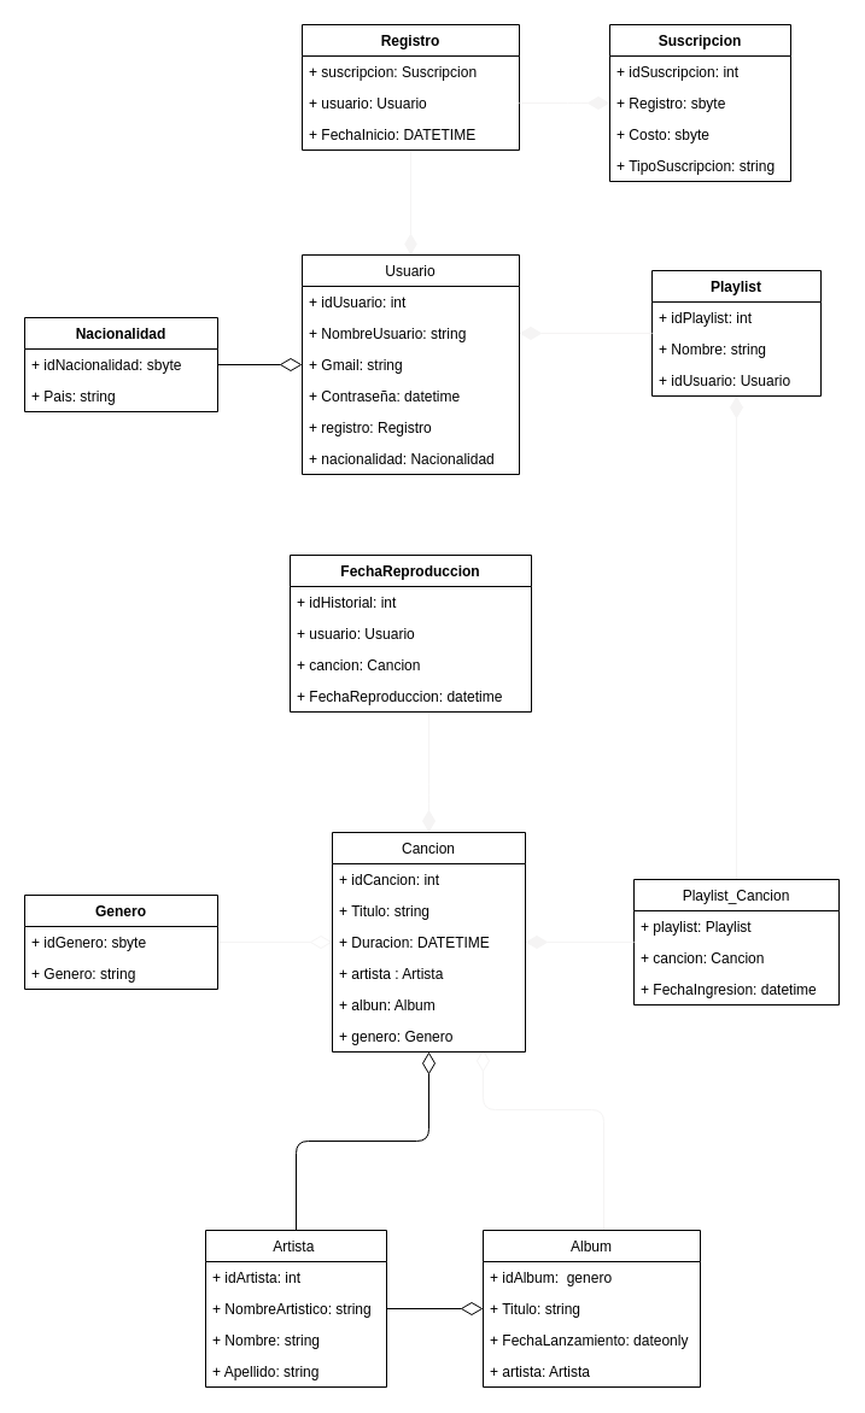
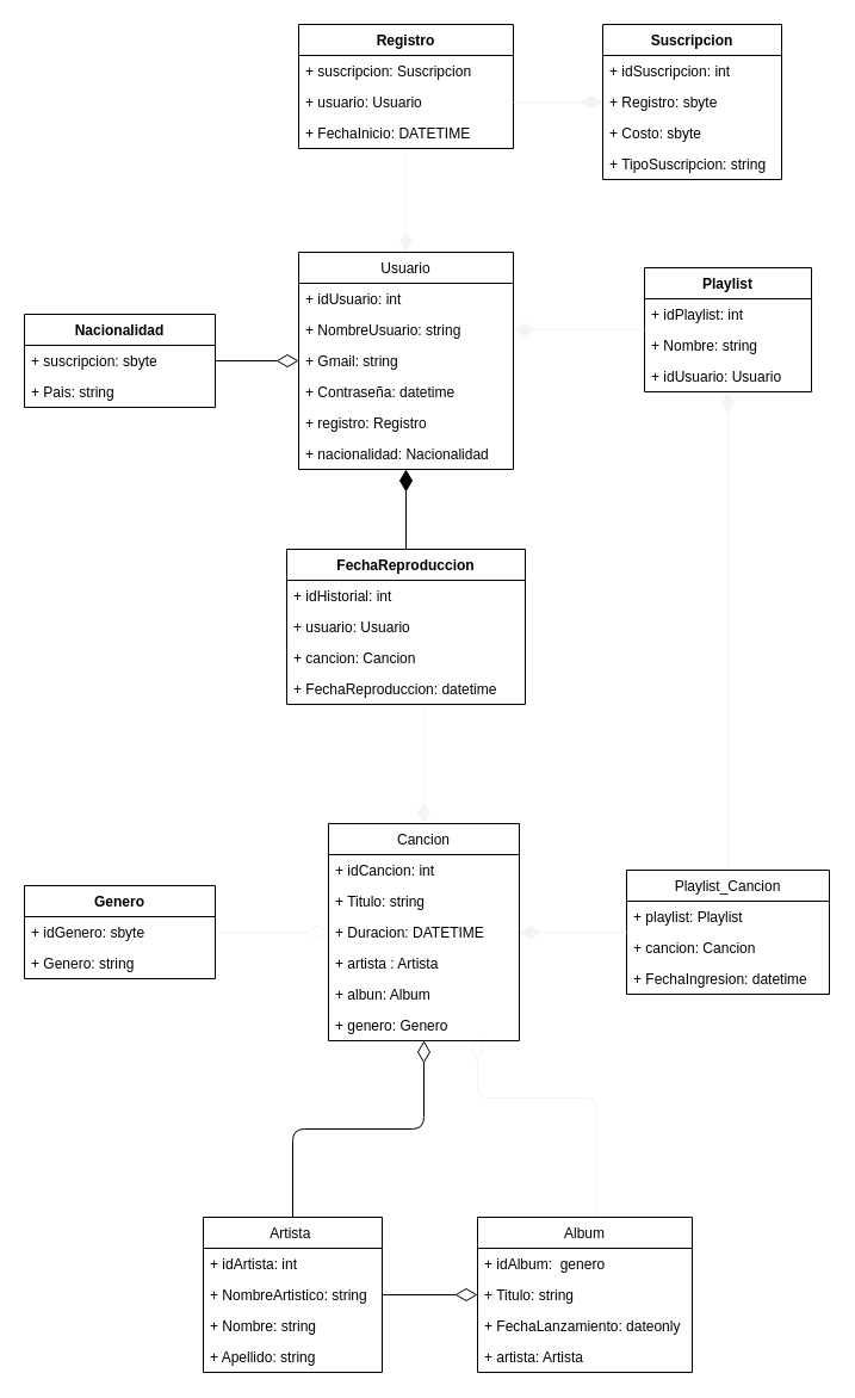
  <mxCell id="0" />
  <mxCell id="1" parent="0" />
  <mxCell id="2" style="edgeStyle=orthogonalEdgeStyle;html=1;strokeColor=#f5f4f4;strokeWidth=1;startArrow=none;startFill=0;startSize=6;jumpSize=3;endArrow=diamondThin;endFill=0;endSize=16;" parent="1" source="3" target="23" edge="1"><mxGeometry relative="1" as="geometry" /></mxCell>
  <mxCell id="3" value="Genero" style="swimlane;fontStyle=1;childLayout=stackLayout;horizontal=1;startSize=26;fillColor=none;horizontalStack=0;resizeParent=1;resizeParentMax=0;resizeLast=0;collapsible=1;marginBottom=0;" parent="1" vertex="1"><mxGeometry x="20" y="742" width="160" height="78" as="geometry"><mxRectangle x="70" y="110" width="80" height="30" as="alternateBounds" /></mxGeometry></mxCell>
  <mxCell id="4" value="+ idGenero: sbyte&#10;" style="text;strokeColor=none;fillColor=none;align=left;verticalAlign=top;spacingLeft=4;spacingRight=4;overflow=hidden;rotatable=0;points=[[0,0.5],[1,0.5]];portConstraint=eastwest;" parent="3" vertex="1"><mxGeometry y="26" width="160" height="26" as="geometry" /></mxCell>
  <mxCell id="5" value="+ Genero: string" style="text;strokeColor=none;fillColor=none;align=left;verticalAlign=top;spacingLeft=4;spacingRight=4;overflow=hidden;rotatable=0;points=[[0,0.5],[1,0.5]];portConstraint=eastwest;" parent="3" vertex="1"><mxGeometry y="52" width="160" height="26" as="geometry" /></mxCell>
  <mxCell id="6" value="Nacionalidad" style="swimlane;fontStyle=1;childLayout=stackLayout;horizontal=1;startSize=26;fillColor=none;horizontalStack=0;resizeParent=1;resizeParentMax=0;resizeLast=0;collapsible=1;marginBottom=0;" parent="1" vertex="1"><mxGeometry x="20" y="263" width="160" height="78" as="geometry"><mxRectangle x="660" y="140" width="110" height="30" as="alternateBounds" /></mxGeometry></mxCell>
- <mxCell id="7" value="+ idNacionalidad: sbyte &#10;" style="text;strokeColor=none;fillColor=none;align=left;verticalAlign=top;spacingLeft=4;spacingRight=4;overflow=hidden;rotatable=0;points=[[0,0.5],[1,0.5]];portConstraint=eastwest;" parent="6" vertex="1"><mxGeometry y="26" width="160" height="26" as="geometry" /></mxCell>
+ <mxCell id="7" value="+ suscripcion: sbyte &#10;" style="text;strokeColor=none;fillColor=none;align=left;verticalAlign=top;spacingLeft=4;spacingRight=4;overflow=hidden;rotatable=0;points=[[0,0.5],[1,0.5]];portConstraint=eastwest;" parent="6" vertex="1"><mxGeometry y="26" width="160" height="26" as="geometry" /></mxCell>
  <mxCell id="8" value="+ Pais: string" style="text;strokeColor=none;fillColor=none;align=left;verticalAlign=top;spacingLeft=4;spacingRight=4;overflow=hidden;rotatable=0;points=[[0,0.5],[1,0.5]];portConstraint=eastwest;" parent="6" vertex="1"><mxGeometry y="52" width="160" height="26" as="geometry" /></mxCell>
  <mxCell id="9" style="edgeStyle=none;jumpSize=3;html=1;strokeWidth=1;startArrow=none;startFill=0;endArrow=diamondThin;endFill=0;startSize=6;endSize=16;" edge="1" parent="1" source="11" target="17"><mxGeometry relative="1" as="geometry" /></mxCell>
  <mxCell id="10" style="edgeStyle=orthogonalEdgeStyle;jumpSize=3;html=1;strokeWidth=1;startArrow=none;startFill=0;endArrow=diamondThin;endFill=0;startSize=6;endSize=16;" edge="1" parent="1" source="11" target="23"><mxGeometry relative="1" as="geometry" /></mxCell>
  <mxCell id="11" value="Artista " style="swimlane;fontStyle=0;childLayout=stackLayout;horizontal=1;startSize=26;fillColor=none;horizontalStack=0;resizeParent=1;resizeParentMax=0;resizeLast=0;collapsible=1;marginBottom=0;" parent="1" vertex="1"><mxGeometry x="170" y="1020" width="150" height="130" as="geometry"><mxRectangle x="590" y="90" width="80" height="30" as="alternateBounds" /></mxGeometry></mxCell>
  <mxCell id="12" value="+ idArtista: int" style="text;strokeColor=none;fillColor=none;align=left;verticalAlign=top;spacingLeft=4;spacingRight=4;overflow=hidden;rotatable=0;points=[[0,0.5],[1,0.5]];portConstraint=eastwest;" parent="11" vertex="1"><mxGeometry y="26" width="150" height="26" as="geometry" /></mxCell>
  <mxCell id="13" value="+ NombreArtistico: string" style="text;strokeColor=none;fillColor=none;align=left;verticalAlign=top;spacingLeft=4;spacingRight=4;overflow=hidden;rotatable=0;points=[[0,0.5],[1,0.5]];portConstraint=eastwest;" parent="11" vertex="1"><mxGeometry y="52" width="150" height="26" as="geometry" /></mxCell>
  <mxCell id="14" value="+ Nombre: string" style="text;strokeColor=none;fillColor=none;align=left;verticalAlign=top;spacingLeft=4;spacingRight=4;overflow=hidden;rotatable=0;points=[[0,0.5],[1,0.5]];portConstraint=eastwest;" parent="11" vertex="1"><mxGeometry y="78" width="150" height="26" as="geometry" /></mxCell>
  <mxCell id="15" value="+ Apellido: string" style="text;strokeColor=none;fillColor=none;align=left;verticalAlign=top;spacingLeft=4;spacingRight=4;overflow=hidden;rotatable=0;points=[[0,0.5],[1,0.5]];portConstraint=eastwest;" parent="11" vertex="1"><mxGeometry y="104" width="150" height="26" as="geometry" /></mxCell>
  <mxCell id="16" style="edgeStyle=orthogonalEdgeStyle;html=1;strokeColor=#f5f4f4;strokeWidth=1;startArrow=none;startFill=0;endArrow=diamondThin;endFill=0;startSize=6;endSize=16;entryX=0.781;entryY=0.923;entryDx=0;entryDy=0;entryPerimeter=0;sourcePerimeterSpacing=0;jumpSize=3;" parent="1" source="17" target="29" edge="1"><mxGeometry relative="1" as="geometry"><mxPoint x="400" y="880" as="targetPoint" /><Array as="points"><mxPoint x="500" y="920" /><mxPoint x="400" y="920" /></Array></mxGeometry></mxCell>
  <mxCell id="17" value="Album" style="swimlane;fontStyle=0;childLayout=stackLayout;horizontal=1;startSize=26;fillColor=none;horizontalStack=0;resizeParent=1;resizeParentMax=0;resizeLast=0;collapsible=1;marginBottom=0;" parent="1" vertex="1"><mxGeometry x="400" y="1020" width="180" height="130" as="geometry" /></mxCell>
  <mxCell id="18" value="+ idAlbum:  genero" style="text;strokeColor=none;fillColor=none;align=left;verticalAlign=top;spacingLeft=4;spacingRight=4;overflow=hidden;rotatable=0;points=[[0,0.5],[1,0.5]];portConstraint=eastwest;" parent="17" vertex="1"><mxGeometry y="26" width="180" height="26" as="geometry" /></mxCell>
  <mxCell id="19" value="+ Titulo: string" style="text;strokeColor=none;fillColor=none;align=left;verticalAlign=top;spacingLeft=4;spacingRight=4;overflow=hidden;rotatable=0;points=[[0,0.5],[1,0.5]];portConstraint=eastwest;" parent="17" vertex="1"><mxGeometry y="52" width="180" height="26" as="geometry" /></mxCell>
  <mxCell id="20" value="+ FechaLanzamiento: dateonly" style="text;strokeColor=none;fillColor=none;align=left;verticalAlign=middle;spacingLeft=4;spacingRight=4;overflow=hidden;rotatable=0;points=[[0,0.5],[1,0.5]];portConstraint=eastwest;" parent="17" vertex="1"><mxGeometry y="78" width="180" height="26" as="geometry" /></mxCell>
  <mxCell id="21" value="+ artista: Artista" style="text;strokeColor=none;fillColor=none;align=left;verticalAlign=middle;spacingLeft=4;spacingRight=4;overflow=hidden;rotatable=0;points=[[0,0.5],[1,0.5]];portConstraint=eastwest;" parent="17" vertex="1"><mxGeometry y="104" width="180" height="26" as="geometry" /></mxCell>
  <mxCell id="22" style="edgeStyle=orthogonalEdgeStyle;html=1;strokeColor=#f5f4f4;strokeWidth=1;startArrow=diamondThin;startFill=1;startSize=16;endArrow=none;endFill=0;jumpSize=3;" parent="1" source="23" target="59" edge="1"><mxGeometry relative="1" as="geometry"><Array as="points"><mxPoint x="355" y="660" /><mxPoint x="355" y="660" /></Array></mxGeometry></mxCell>
  <mxCell id="23" value="Cancion" style="swimlane;fontStyle=0;childLayout=stackLayout;horizontal=1;startSize=26;fillColor=none;horizontalStack=0;resizeParent=1;resizeParentMax=0;resizeLast=0;collapsible=1;marginBottom=0;" parent="1" vertex="1"><mxGeometry x="275" y="690" width="160" height="182" as="geometry" /></mxCell>
  <mxCell id="24" value="+ idCancion: int" style="text;strokeColor=none;fillColor=none;align=left;verticalAlign=top;spacingLeft=4;spacingRight=4;overflow=hidden;rotatable=0;points=[[0,0.5],[1,0.5]];portConstraint=eastwest;" parent="23" vertex="1"><mxGeometry y="26" width="160" height="26" as="geometry" /></mxCell>
  <mxCell id="25" value="+ Titulo: string" style="text;strokeColor=none;fillColor=none;align=left;verticalAlign=top;spacingLeft=4;spacingRight=4;overflow=hidden;rotatable=0;points=[[0,0.5],[1,0.5]];portConstraint=eastwest;" parent="23" vertex="1"><mxGeometry y="52" width="160" height="26" as="geometry" /></mxCell>
  <mxCell id="26" value="+ Duracion: DATETIME" style="text;strokeColor=none;fillColor=none;align=left;verticalAlign=middle;spacingLeft=4;spacingRight=4;overflow=hidden;rotatable=0;points=[[0,0.5],[1,0.5]];portConstraint=eastwest;" parent="23" vertex="1"><mxGeometry y="78" width="160" height="26" as="geometry" /></mxCell>
  <mxCell id="27" value="+ artista : Artista" style="text;strokeColor=none;fillColor=none;align=left;verticalAlign=middle;spacingLeft=4;spacingRight=4;overflow=hidden;rotatable=0;points=[[0,0.5],[1,0.5]];portConstraint=eastwest;" parent="23" vertex="1"><mxGeometry y="104" width="160" height="26" as="geometry" /></mxCell>
  <mxCell id="28" value="+ albun: Album" style="text;strokeColor=none;fillColor=none;align=left;verticalAlign=middle;spacingLeft=4;spacingRight=4;overflow=hidden;rotatable=0;points=[[0,0.5],[1,0.5]];portConstraint=eastwest;" parent="23" vertex="1"><mxGeometry y="130" width="160" height="26" as="geometry" /></mxCell>
  <mxCell id="29" value="+ genero: Genero" style="text;strokeColor=none;fillColor=none;align=left;verticalAlign=middle;spacingLeft=4;spacingRight=4;overflow=hidden;rotatable=0;points=[[0,0.5],[1,0.5]];portConstraint=eastwest;" parent="23" vertex="1"><mxGeometry y="156" width="160" height="26" as="geometry" /></mxCell>
+ <mxCell id="30" style="edgeStyle=orthogonalEdgeStyle;html=1;entryX=0.5;entryY=0;entryDx=0;entryDy=0;strokeWidth=1;startArrow=diamondThin;startFill=1;startSize=16;endArrow=none;endFill=0;" parent="1" source="33" target="59" edge="1"><mxGeometry relative="1" as="geometry" /></mxCell>
  <mxCell id="31" style="edgeStyle=orthogonalEdgeStyle;html=1;strokeColor=#f5f4f4;strokeWidth=1;startArrow=diamondThin;startFill=1;endArrow=none;endFill=0;startSize=15;endSize=6;sourcePerimeterSpacing=0;" parent="1" source="33" target="49" edge="1"><mxGeometry relative="1" as="geometry" /></mxCell>
  <mxCell id="32" style="edgeStyle=none;html=1;entryX=1;entryY=0.5;entryDx=0;entryDy=0;startArrow=diamondThin;startFill=0;endArrow=none;endFill=0;startSize=16;" parent="1" source="33" target="7" edge="1"><mxGeometry relative="1" as="geometry" /></mxCell>
  <mxCell id="33" value="Usuario" style="swimlane;fontStyle=0;childLayout=stackLayout;horizontal=1;startSize=26;fillColor=none;horizontalStack=0;resizeParent=1;resizeParentMax=0;resizeLast=0;collapsible=1;marginBottom=0;" parent="1" vertex="1"><mxGeometry x="250" y="211" width="180" height="182" as="geometry" /></mxCell>
  <mxCell id="34" value="+ idUsuario: int" style="text;strokeColor=none;fillColor=none;align=left;verticalAlign=top;spacingLeft=4;spacingRight=4;overflow=hidden;rotatable=0;points=[[0,0.5],[1,0.5]];portConstraint=eastwest;" parent="33" vertex="1"><mxGeometry y="26" width="180" height="26" as="geometry" /></mxCell>
  <mxCell id="35" value="+ NombreUsuario: string" style="text;strokeColor=none;fillColor=none;align=left;verticalAlign=top;spacingLeft=4;spacingRight=4;overflow=hidden;rotatable=0;points=[[0,0.5],[1,0.5]];portConstraint=eastwest;" parent="33" vertex="1"><mxGeometry y="52" width="180" height="26" as="geometry" /></mxCell>
  <mxCell id="36" value="+ Gmail: string" style="text;strokeColor=none;fillColor=none;align=left;verticalAlign=top;spacingLeft=4;spacingRight=4;overflow=hidden;rotatable=0;points=[[0,0.5],[1,0.5]];portConstraint=eastwest;" parent="33" vertex="1"><mxGeometry y="78" width="180" height="26" as="geometry" /></mxCell>
  <mxCell id="37" value="+ Contraseña: datetime" style="text;strokeColor=none;fillColor=none;align=left;verticalAlign=top;spacingLeft=4;spacingRight=4;overflow=hidden;rotatable=0;points=[[0,0.5],[1,0.5]];portConstraint=eastwest;" parent="33" vertex="1"><mxGeometry y="104" width="180" height="26" as="geometry" /></mxCell>
  <mxCell id="38" value="+ registro: Registro" style="text;strokeColor=none;fillColor=none;align=left;verticalAlign=top;spacingLeft=4;spacingRight=4;overflow=hidden;rotatable=0;points=[[0,0.5],[1,0.5]];portConstraint=eastwest;" parent="33" vertex="1"><mxGeometry y="130" width="180" height="26" as="geometry" /></mxCell>
  <mxCell id="39" value="+ nacionalidad: Nacionalidad" style="text;strokeColor=none;fillColor=none;align=left;verticalAlign=top;spacingLeft=4;spacingRight=4;overflow=hidden;rotatable=0;points=[[0,0.5],[1,0.5]];portConstraint=eastwest;" parent="33" vertex="1"><mxGeometry y="156" width="180" height="26" as="geometry" /></mxCell>
  <mxCell id="40" style="edgeStyle=orthogonalEdgeStyle;html=1;entryX=0.5;entryY=0;entryDx=0;entryDy=0;strokeColor=#f5f4f4;strokeWidth=1;startArrow=diamondThin;startFill=1;endArrow=none;endFill=0;startSize=16;endSize=6;jumpSize=3;" parent="1" source="41" target="45" edge="1"><mxGeometry relative="1" as="geometry" /></mxCell>
  <mxCell id="41" value="Playlist" style="swimlane;fontStyle=1;childLayout=stackLayout;horizontal=1;startSize=26;fillColor=none;horizontalStack=0;resizeParent=1;resizeParentMax=0;resizeLast=0;collapsible=1;marginBottom=0;" parent="1" vertex="1"><mxGeometry x="540" y="224" width="140" height="104" as="geometry" /></mxCell>
  <mxCell id="42" value="+ idPlaylist: int" style="text;strokeColor=none;fillColor=none;align=left;verticalAlign=top;spacingLeft=4;spacingRight=4;overflow=hidden;rotatable=0;points=[[0,0.5],[1,0.5]];portConstraint=eastwest;" parent="41" vertex="1"><mxGeometry y="26" width="140" height="26" as="geometry" /></mxCell>
  <mxCell id="43" value="+ Nombre: string" style="text;strokeColor=none;fillColor=none;align=left;verticalAlign=top;spacingLeft=4;spacingRight=4;overflow=hidden;rotatable=0;points=[[0,0.5],[1,0.5]];portConstraint=eastwest;" parent="41" vertex="1"><mxGeometry y="52" width="140" height="26" as="geometry" /></mxCell>
  <mxCell id="44" value="+ idUsuario: Usuario" style="text;strokeColor=none;fillColor=none;align=left;verticalAlign=top;spacingLeft=4;spacingRight=4;overflow=hidden;rotatable=0;points=[[0,0.5],[1,0.5]];portConstraint=eastwest;" parent="41" vertex="1"><mxGeometry y="78" width="140" height="26" as="geometry" /></mxCell>
  <mxCell id="45" value="Playlist_Cancion" style="swimlane;fontStyle=0;childLayout=stackLayout;horizontal=1;startSize=26;fillColor=none;horizontalStack=0;resizeParent=1;resizeParentMax=0;resizeLast=0;collapsible=1;marginBottom=0;" parent="1" vertex="1"><mxGeometry x="525" y="729" width="170" height="104" as="geometry" /></mxCell>
  <mxCell id="46" value="+ playlist: Playlist" style="text;strokeColor=none;fillColor=none;align=left;verticalAlign=top;spacingLeft=4;spacingRight=4;overflow=hidden;rotatable=0;points=[[0,0.5],[1,0.5]];portConstraint=eastwest;" parent="45" vertex="1"><mxGeometry y="26" width="170" height="26" as="geometry" /></mxCell>
  <mxCell id="47" value="+ cancion: Cancion" style="text;strokeColor=none;fillColor=none;align=left;verticalAlign=top;spacingLeft=4;spacingRight=4;overflow=hidden;rotatable=0;points=[[0,0.5],[1,0.5]];portConstraint=eastwest;" parent="45" vertex="1"><mxGeometry y="52" width="170" height="26" as="geometry" /></mxCell>
  <mxCell id="48" value="+ FechaIngresion: datetime" style="text;strokeColor=none;fillColor=none;align=left;verticalAlign=top;spacingLeft=4;spacingRight=4;overflow=hidden;rotatable=0;points=[[0,0.5],[1,0.5]];portConstraint=eastwest;" parent="45" vertex="1"><mxGeometry y="78" width="170" height="26" as="geometry" /></mxCell>
  <mxCell id="49" value="Registro" style="swimlane;fontStyle=1;childLayout=stackLayout;horizontal=1;startSize=26;fillColor=none;horizontalStack=0;resizeParent=1;resizeParentMax=0;resizeLast=0;collapsible=1;marginBottom=0;" parent="1" vertex="1"><mxGeometry x="250" y="20" width="180" height="104" as="geometry"><mxRectangle x="290" y="15" width="160" height="30" as="alternateBounds" /></mxGeometry></mxCell>
  <mxCell id="50" value="+ suscripcion: Suscripcion" style="text;strokeColor=none;fillColor=none;align=left;verticalAlign=top;spacingLeft=4;spacingRight=4;overflow=hidden;rotatable=0;points=[[0,0.5],[1,0.5]];portConstraint=eastwest;" parent="49" vertex="1"><mxGeometry y="26" width="180" height="26" as="geometry" /></mxCell>
  <mxCell id="51" value="+ usuario: Usuario" style="text;strokeColor=none;fillColor=none;align=left;verticalAlign=top;spacingLeft=4;spacingRight=4;overflow=hidden;rotatable=0;points=[[0,0.5],[1,0.5]];portConstraint=eastwest;" parent="49" vertex="1"><mxGeometry y="52" width="180" height="26" as="geometry" /></mxCell>
  <mxCell id="52" value="+ FechaInicio: DATETIME" style="text;strokeColor=none;fillColor=none;align=left;verticalAlign=top;spacingLeft=4;spacingRight=4;overflow=hidden;rotatable=0;points=[[0,0.5],[1,0.5]];portConstraint=eastwest;" parent="49" vertex="1"><mxGeometry y="78" width="180" height="26" as="geometry" /></mxCell>
  <mxCell id="53" style="edgeStyle=orthogonalEdgeStyle;html=1;strokeColor=#f5f4f4;strokeWidth=1;startArrow=diamondThin;startFill=1;endArrow=none;endFill=0;startSize=16;endSize=6;sourcePerimeterSpacing=0;" parent="1" source="54" target="49" edge="1"><mxGeometry relative="1" as="geometry"><Array as="points"><mxPoint x="480" y="85" /><mxPoint x="480" y="85" /></Array></mxGeometry></mxCell>
  <mxCell id="54" value="Suscripcion" style="swimlane;fontStyle=1;childLayout=stackLayout;horizontal=1;startSize=26;fillColor=none;horizontalStack=0;resizeParent=1;resizeParentMax=0;resizeLast=0;collapsible=1;marginBottom=0;" parent="1" vertex="1"><mxGeometry x="505" y="20" width="150" height="130" as="geometry" /></mxCell>
  <mxCell id="55" value="+ idSuscripcion: int" style="text;strokeColor=none;fillColor=none;align=left;verticalAlign=top;spacingLeft=4;spacingRight=4;overflow=hidden;rotatable=0;points=[[0,0.5],[1,0.5]];portConstraint=eastwest;" parent="54" vertex="1"><mxGeometry y="26" width="150" height="26" as="geometry" /></mxCell>
  <mxCell id="56" value="+ Registro: sbyte" style="text;strokeColor=none;fillColor=none;align=left;verticalAlign=top;spacingLeft=4;spacingRight=4;overflow=hidden;rotatable=0;points=[[0,0.5],[1,0.5]];portConstraint=eastwest;" parent="54" vertex="1"><mxGeometry y="52" width="150" height="26" as="geometry" /></mxCell>
  <mxCell id="57" value="+ Costo: sbyte" style="text;strokeColor=none;fillColor=none;align=left;verticalAlign=top;spacingLeft=4;spacingRight=4;overflow=hidden;rotatable=0;points=[[0,0.5],[1,0.5]];portConstraint=eastwest;" parent="54" vertex="1"><mxGeometry y="78" width="150" height="26" as="geometry" /></mxCell>
  <mxCell id="58" value="+ TipoSuscripcion: string" style="text;strokeColor=none;fillColor=none;align=left;verticalAlign=top;spacingLeft=4;spacingRight=4;overflow=hidden;rotatable=0;points=[[0,0.5],[1,0.5]];portConstraint=eastwest;" parent="54" vertex="1"><mxGeometry y="104" width="150" height="26" as="geometry" /></mxCell>
  <mxCell id="59" value="FechaReproduccion" style="swimlane;fontStyle=1;childLayout=stackLayout;horizontal=1;startSize=26;horizontalStack=0;resizeParent=1;resizeParentMax=0;resizeLast=0;collapsible=1;marginBottom=0;" parent="1" vertex="1"><mxGeometry x="240" y="460" width="200" height="130" as="geometry" /></mxCell>
  <mxCell id="60" value="+ idHistorial: int" style="text;strokeColor=none;fillColor=none;align=left;verticalAlign=top;spacingLeft=4;spacingRight=4;overflow=hidden;rotatable=0;points=[[0,0.5],[1,0.5]];portConstraint=eastwest;" parent="59" vertex="1"><mxGeometry y="26" width="200" height="26" as="geometry" /></mxCell>
  <mxCell id="61" value="+ usuario: Usuario" style="text;strokeColor=none;fillColor=none;align=left;verticalAlign=top;spacingLeft=4;spacingRight=4;overflow=hidden;rotatable=0;points=[[0,0.5],[1,0.5]];portConstraint=eastwest;" parent="59" vertex="1"><mxGeometry y="52" width="200" height="26" as="geometry" /></mxCell>
  <mxCell id="62" value="+ cancion: Cancion" style="text;strokeColor=none;fillColor=none;align=left;verticalAlign=top;spacingLeft=4;spacingRight=4;overflow=hidden;rotatable=0;points=[[0,0.5],[1,0.5]];portConstraint=eastwest;" parent="59" vertex="1"><mxGeometry y="78" width="200" height="26" as="geometry" /></mxCell>
  <mxCell id="63" value="+ FechaReproduccion: datetime" style="text;strokeColor=none;fillColor=none;align=left;verticalAlign=top;spacingLeft=4;spacingRight=4;overflow=hidden;rotatable=0;points=[[0,0.5],[1,0.5]];portConstraint=eastwest;" parent="59" vertex="1"><mxGeometry y="104" width="200" height="26" as="geometry" /></mxCell>
  <mxCell id="64" style="edgeStyle=orthogonalEdgeStyle;html=1;strokeColor=#f5f4f4;strokeWidth=1;startArrow=diamondThin;startFill=1;endArrow=none;endFill=0;startSize=16;endSize=6;jumpSize=3;" parent="1" source="26" target="45" edge="1"><mxGeometry relative="1" as="geometry" /></mxCell>
  <mxCell id="65" style="edgeStyle=orthogonalEdgeStyle;html=1;entryX=0;entryY=0.5;entryDx=0;entryDy=0;strokeColor=#f5f4f4;strokeWidth=1;startArrow=diamondThin;startFill=1;endArrow=none;endFill=0;startSize=16;endSize=6;jumpSize=6;" parent="1" source="35" target="41" edge="1"><mxGeometry relative="1" as="geometry" /></mxCell>
